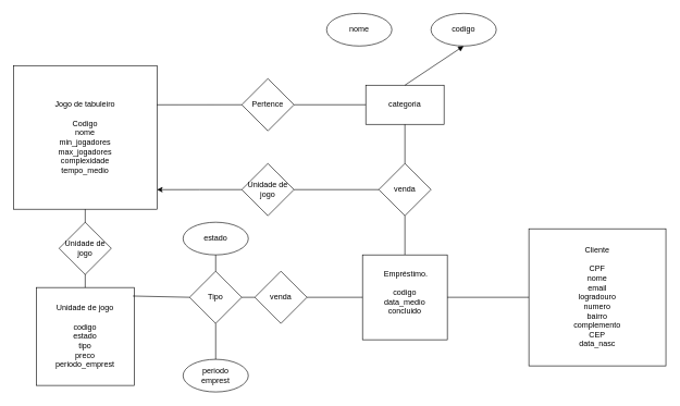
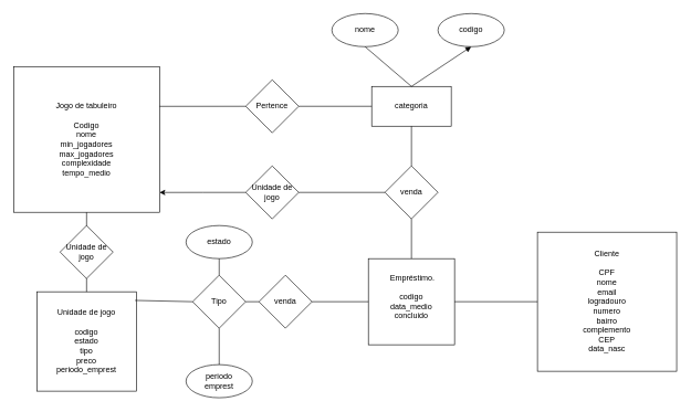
  <mxCell id="0" />
  <mxCell id="1" parent="0" />
  <mxCell id="2" value="categoria" style="rounded=0;whiteSpace=wrap;html=1;" vertex="1" parent="1"><mxGeometry x="560" y="130" width="120" height="60" as="geometry" /></mxCell>
  <mxCell id="3" value="nome" style="ellipse;whiteSpace=wrap;html=1;" vertex="1" parent="1"><mxGeometry x="500" y="20" width="100" height="50" as="geometry" /></mxCell>
  <mxCell id="4" value="codigo" style="ellipse;whiteSpace=wrap;html=1;" vertex="1" parent="1"><mxGeometry x="660" y="20" width="100" height="50" as="geometry" /></mxCell>
+ <mxCell id="5" value="" style="endArrow=none;html=1;rounded=0;entryX=0.5;entryY=1;entryDx=0;entryDy=0;exitX=0.5;exitY=0;exitDx=0;exitDy=0;" edge="1" parent="1" source="2" target="3"><mxGeometry width="50" height="50" relative="1" as="geometry"><mxPoint x="670" y="370" as="sourcePoint" /><mxPoint x="720" y="320" as="targetPoint" /></mxGeometry></mxCell>
  <mxCell id="6" value="" style="endArrow=block;html=1;rounded=0;exitX=0.5;exitY=0;exitDx=0;exitDy=0;entryX=0.5;entryY=1;entryDx=0;entryDy=0;" edge="1" parent="1" source="2" target="4"><mxGeometry width="50" height="50" relative="1" as="geometry"><mxPoint x="670" y="370" as="sourcePoint" /><mxPoint x="720" y="320" as="targetPoint" /></mxGeometry></mxCell>
  <mxCell id="7" value="venda" style="rhombus;whiteSpace=wrap;html=1;" vertex="1" parent="1"><mxGeometry x="580" y="250" width="80" height="80" as="geometry" /></mxCell>
  <mxCell id="8" value="" style="endArrow=none;html=1;rounded=0;entryX=0.5;entryY=1;entryDx=0;entryDy=0;exitX=0.5;exitY=0;exitDx=0;exitDy=0;" edge="1" parent="1" source="7" target="2"><mxGeometry width="50" height="50" relative="1" as="geometry"><mxPoint x="670" y="370" as="sourcePoint" /><mxPoint x="720" y="320" as="targetPoint" /></mxGeometry></mxCell>
  <mxCell id="9" value="" style="endArrow=none;html=1;rounded=0;exitX=0.5;exitY=1;exitDx=0;exitDy=0;entryX=0.5;entryY=0;entryDx=0;entryDy=0;" edge="1" parent="1" source="7" target="10"><mxGeometry width="50" height="50" relative="1" as="geometry"><mxPoint x="670" y="370" as="sourcePoint" /><mxPoint x="643.333" y="423.333" as="targetPoint" /></mxGeometry></mxCell>
  <mxCell id="10" value="&amp;nbsp;Empréstimo.&lt;br&gt;&lt;br&gt;codigo&lt;br&gt;data_medio&lt;br&gt;concluido&lt;br&gt;&lt;div&gt;&lt;br&gt;&lt;/div&gt;" style="whiteSpace=wrap;html=1;aspect=fixed;" vertex="1" parent="1"><mxGeometry x="555" y="390" width="130" height="130" as="geometry" /></mxCell>
  <mxCell id="11" value="Cliente&lt;br&gt;&lt;br&gt;CPF&lt;br&gt;nome&lt;br&gt;email&lt;br&gt;logradouro&lt;br&gt;numero&lt;br&gt;bairro&lt;br&gt;complemento&lt;br&gt;CEP&lt;br&gt;data_nasc" style="whiteSpace=wrap;html=1;aspect=fixed;" vertex="1" parent="1"><mxGeometry x="810" y="350" width="210" height="210" as="geometry" /></mxCell>
  <mxCell id="12" value="" style="endArrow=none;html=1;rounded=0;exitX=1;exitY=0.5;exitDx=0;exitDy=0;entryX=0;entryY=0.5;entryDx=0;entryDy=0;" edge="1" parent="1" source="10" target="11"><mxGeometry width="50" height="50" relative="1" as="geometry"><mxPoint x="670" y="390" as="sourcePoint" /><mxPoint x="720" y="340" as="targetPoint" /></mxGeometry></mxCell>
  <mxCell id="13" value="Unidade de&lt;br&gt;jogo" style="rhombus;whiteSpace=wrap;html=1;" vertex="1" parent="1"><mxGeometry x="370" y="250" width="80" height="80" as="geometry" /></mxCell>
  <mxCell id="14" value="" style="endArrow=none;html=1;rounded=0;exitX=1;exitY=0.5;exitDx=0;exitDy=0;entryX=0;entryY=0.5;entryDx=0;entryDy=0;" edge="1" parent="1" source="13" target="7"><mxGeometry width="50" height="50" relative="1" as="geometry"><mxPoint x="670" y="390" as="sourcePoint" /><mxPoint x="720" y="340" as="targetPoint" /></mxGeometry></mxCell>
  <mxCell id="15" value="Pertence" style="rhombus;whiteSpace=wrap;html=1;" vertex="1" parent="1"><mxGeometry x="370" y="120" width="80" height="80" as="geometry" /></mxCell>
  <mxCell id="16" value="" style="endArrow=none;html=1;rounded=0;entryX=1;entryY=0.5;entryDx=0;entryDy=0;exitX=0;exitY=0.5;exitDx=0;exitDy=0;" edge="1" parent="1" source="2" target="15"><mxGeometry width="50" height="50" relative="1" as="geometry"><mxPoint x="670" y="390" as="sourcePoint" /><mxPoint x="720" y="340" as="targetPoint" /></mxGeometry></mxCell>
  <mxCell id="17" value="Jogo de tabuleiro&lt;br&gt;&lt;br&gt;Codigo&lt;br&gt;nome&lt;br&gt;min_jogadores&lt;br&gt;max_jogadores&lt;br&gt;complexidade&lt;br&gt;tempo_medio" style="whiteSpace=wrap;html=1;aspect=fixed;" vertex="1" parent="1"><mxGeometry x="20" y="100" width="220" height="220" as="geometry" /></mxCell>
  <mxCell id="18" value="venda" style="rhombus;whiteSpace=wrap;html=1;" vertex="1" parent="1"><mxGeometry x="390" y="415" width="80" height="80" as="geometry" /></mxCell>
  <mxCell id="19" value="" style="endArrow=none;html=1;rounded=0;exitX=0;exitY=0.5;exitDx=0;exitDy=0;entryX=1;entryY=0.5;entryDx=0;entryDy=0;" edge="1" parent="1" source="10" target="18"><mxGeometry width="50" height="50" relative="1" as="geometry"><mxPoint x="670" y="390" as="sourcePoint" /><mxPoint x="720" y="340" as="targetPoint" /></mxGeometry></mxCell>
  <mxCell id="20" value="Tipo" style="rhombus;whiteSpace=wrap;html=1;" vertex="1" parent="1"><mxGeometry x="290" y="415" width="80" height="80" as="geometry" /></mxCell>
  <mxCell id="21" value="estado" style="ellipse;whiteSpace=wrap;html=1;" vertex="1" parent="1"><mxGeometry y="340" width="100" height="50" as="geometry" x="280" /></mxCell>
  <mxCell id="22" value="periodo&lt;br&gt;emprest" style="ellipse;whiteSpace=wrap;html=1;" vertex="1" parent="1"><mxGeometry y="550" width="100" height="50" as="geometry" x="280" /></mxCell>
  <mxCell id="23" value="" style="endArrow=none;html=1;rounded=0;exitX=0.5;exitY=1;exitDx=0;exitDy=0;entryX=0.5;entryY=0;entryDx=0;entryDy=0;" edge="1" parent="1" source="20" target="22"><mxGeometry width="50" height="50" relative="1" as="geometry"><mxPoint x="710" y="390" as="sourcePoint" /><mxPoint x="760" y="340" as="targetPoint" /></mxGeometry></mxCell>
  <mxCell id="24" value="" style="endArrow=none;html=1;rounded=0;exitX=0.5;exitY=1;exitDx=0;exitDy=0;entryX=0.5;entryY=0;entryDx=0;entryDy=0;" edge="1" parent="1" source="21" target="20"><mxGeometry width="50" height="50" relative="1" as="geometry"><mxPoint x="710" y="390" as="sourcePoint" /><mxPoint x="330" y="410" as="targetPoint" /></mxGeometry></mxCell>
  <mxCell id="25" value="" style="endArrow=none;html=1;rounded=0;exitX=1;exitY=0.5;exitDx=0;exitDy=0;" edge="1" parent="1" source="20"><mxGeometry width="50" height="50" relative="1" as="geometry"><mxPoint x="358" y="460" as="sourcePoint" /><mxPoint x="390" y="455" as="targetPoint" /></mxGeometry></mxCell>
  <mxCell id="26" value="Unidade de jogo&lt;br&gt;&lt;br&gt;codigo&lt;br&gt;estado&lt;br&gt;tipo&lt;br&gt;preco&lt;div&gt;periodo_emprest&lt;/div&gt;" style="whiteSpace=wrap;html=1;aspect=fixed;" vertex="1" parent="1"><mxGeometry x="55" y="440" width="150" height="150" as="geometry" /></mxCell>
  <mxCell id="27" value="" style="endArrow=none;html=1;rounded=0;exitX=0.987;exitY=0.087;exitDx=0;exitDy=0;entryX=0;entryY=0.5;entryDx=0;entryDy=0;exitPerimeter=0;" edge="1" parent="1" source="26" target="20"><mxGeometry width="50" height="50" relative="1" as="geometry"><mxPoint x="670" y="390" as="sourcePoint" /><mxPoint x="720" y="340" as="targetPoint" /></mxGeometry></mxCell>
  <mxCell id="28" style="edgeStyle=orthogonalEdgeStyle;rounded=0;orthogonalLoop=1;jettySize=auto;html=1;exitX=0;exitY=0.5;exitDx=0;exitDy=0;entryX=1;entryY=0.864;entryDx=0;entryDy=0;entryPerimeter=0;" edge="1" parent="1" source="13" target="17"><mxGeometry relative="1" as="geometry" /></mxCell>
  <mxCell id="29" value="" style="endArrow=none;html=1;rounded=0;exitX=0;exitY=0.5;exitDx=0;exitDy=0;entryX=1;entryY=0.273;entryDx=0;entryDy=0;entryPerimeter=0;" edge="1" parent="1" source="15" target="17"><mxGeometry width="50" height="50" relative="1" as="geometry"><mxPoint x="490" y="430" as="sourcePoint" /><mxPoint x="540" y="380" as="targetPoint" /></mxGeometry></mxCell>
  <mxCell id="30" value="" style="endArrow=none;html=1;rounded=0;exitX=0.5;exitY=0;exitDx=0;exitDy=0;entryX=0.5;entryY=1;entryDx=0;entryDy=0;" edge="1" parent="1" source="26" target="17"><mxGeometry width="50" height="50" relative="1" as="geometry"><mxPoint x="490" y="560" as="sourcePoint" /><mxPoint x="540" y="510" as="targetPoint" /></mxGeometry></mxCell>
  <mxCell id="31" value="Unidade de&lt;br&gt;jogo" style="rhombus;whiteSpace=wrap;html=1;" vertex="1" parent="1"><mxGeometry x="90" y="340" width="80" height="80" as="geometry" /></mxCell>
